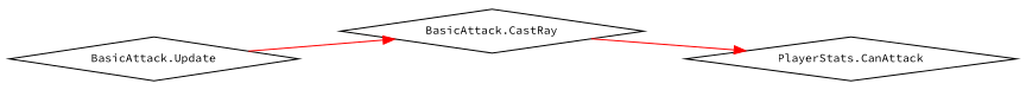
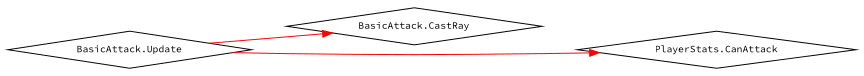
  digraph {
    fontname="Source Code Pro"
    rankdir=RL
    node [color=black fontname="Source Code Pro" fontsize=10 shape=diamond]
    edge [color=red dir=back fontname="Source Code Pro" fontsize=10 labelfontname=Helvetica labelfontsize=10 style=solid]
    n1 [height=0.2 label="PlayerStats.CanAttack" width=0.4]
    n2 [height=0.2 label="BasicAttack.CastRay" width=0.4]
    n3 [height=0.2 label="BasicAttack.Update" width=0.4]
-   n1 -> n2
+   n1 -> n3
    n2 -> n3
  }
